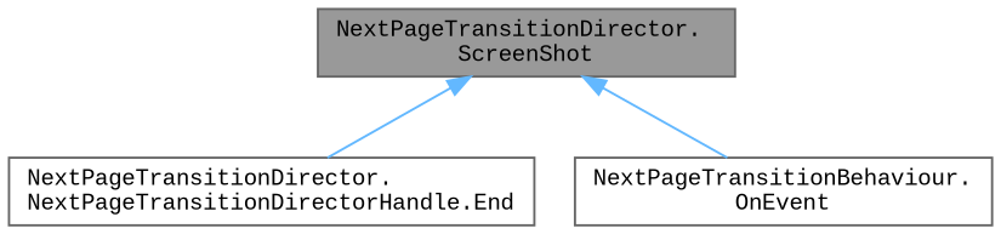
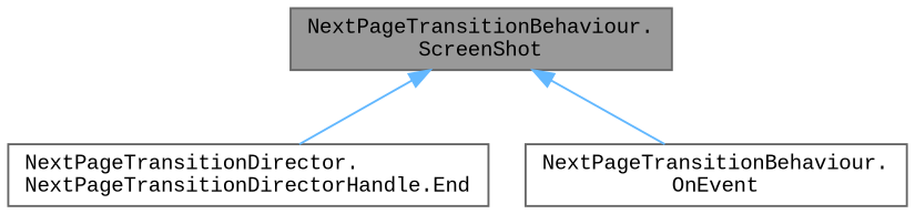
  digraph {
    rankdir=TB
    fontname="Liberation Mono"
    node [color=grey40 fillcolor=white fontname="Liberation Mono" fontsize=10 shape=box style=filled]
    edge [color=steelblue1 dir=back fontname="Liberation Mono" fontsize=10 labelfontname=Helvetica labelfontsize=10 style=solid]
-   n1 [color=gray40 fillcolor=grey60 fontcolor=black height=0.2 label="NextPageTransitionDirector.\lScreenShot" width=0.4]
+   n1 [color=gray40 fillcolor=grey60 fontcolor=black height=0.2 label="NextPageTransitionBehaviour.\lScreenShot" width=0.4]
    n2 [height=0.2 label="NextPageTransitionDirector.\lNextPageTransitionDirectorHandle.End" width=0.4]
    n3 [height=0.2 label="NextPageTransitionBehaviour.\lOnEvent" width=0.4]
    n1 -> n2
    n1 -> n3
  }
